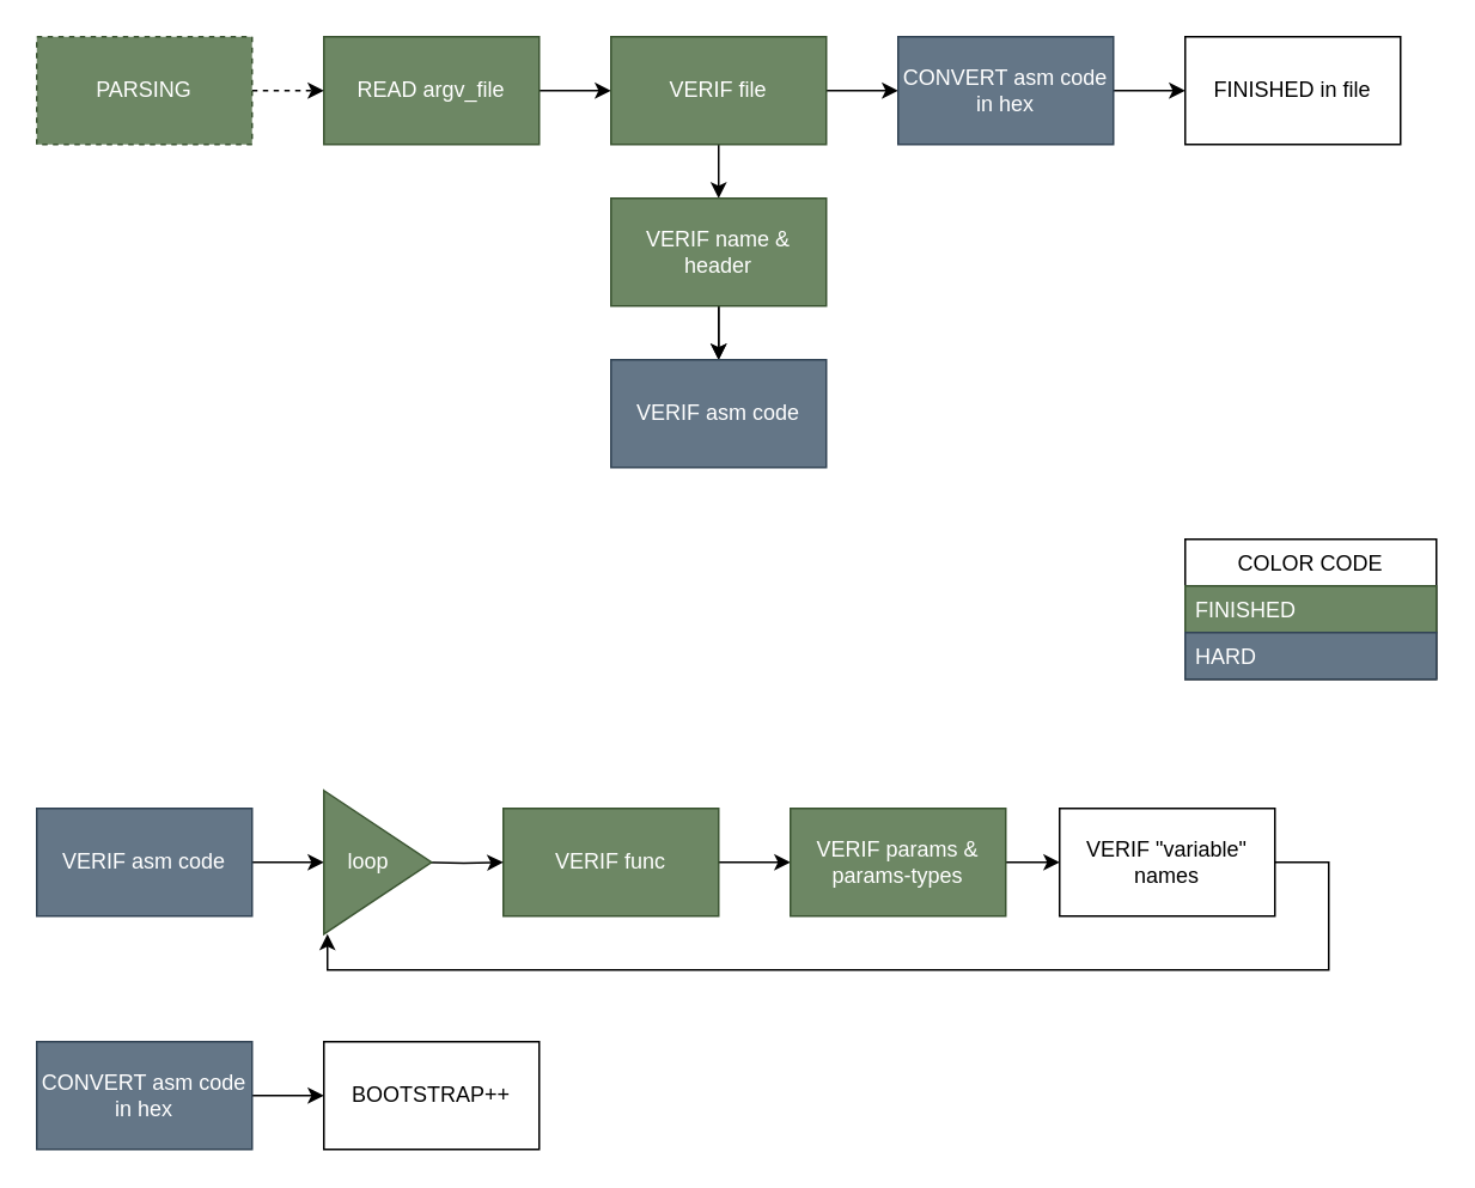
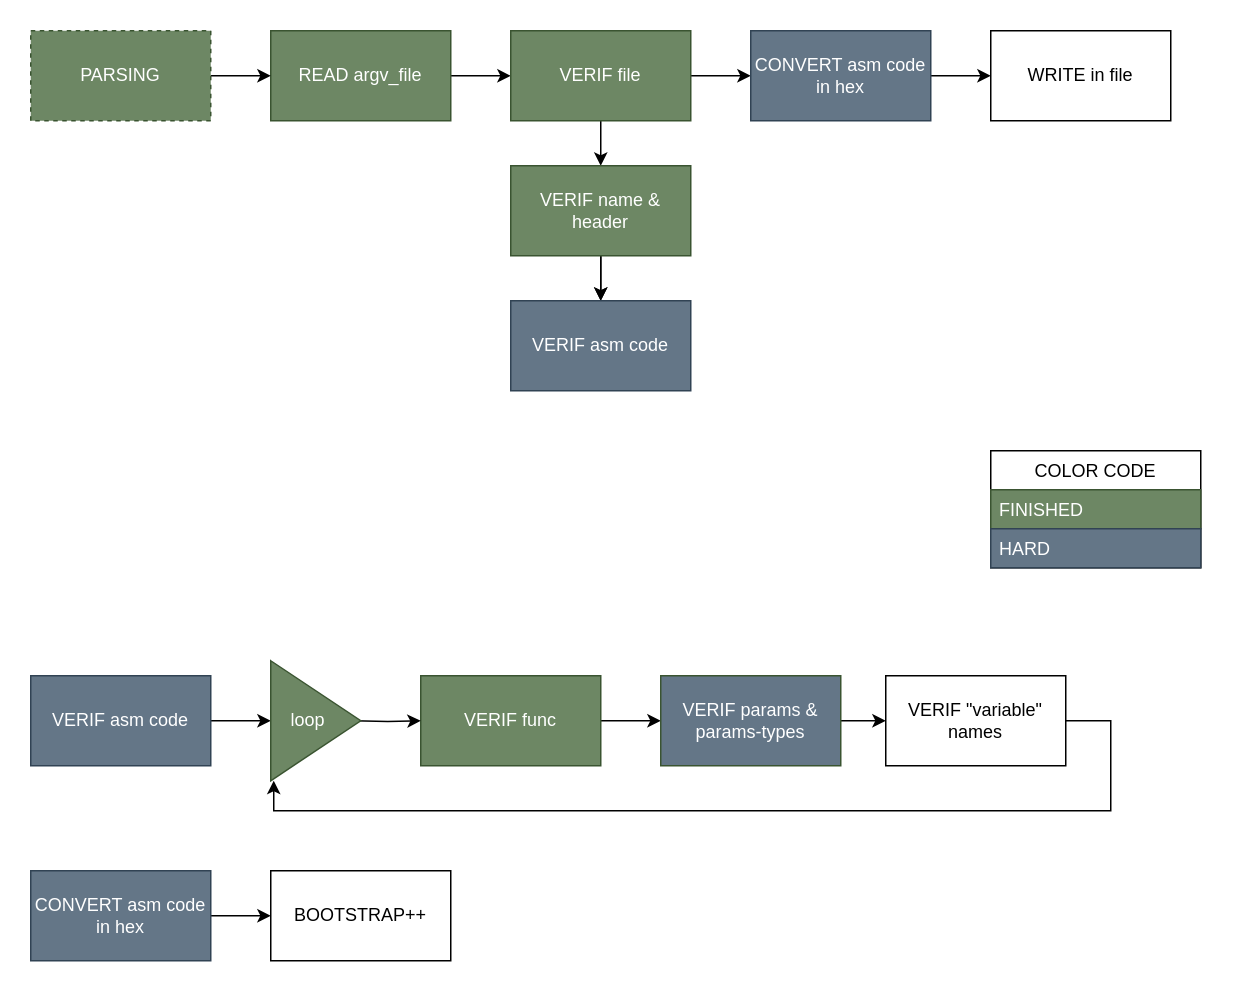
  <mxCell id="0" />
  <mxCell id="1" parent="0" />
  <mxCell id="2" value="" style="edgeStyle=orthogonalEdgeStyle;rounded=0;orthogonalLoop=1;jettySize=auto;html=1;" parent="1" source="3" target="8" edge="1"><mxGeometry relative="1" as="geometry" /></mxCell>
  <mxCell id="3" value="READ argv_file" style="rounded=0;whiteSpace=wrap;html=1;fillColor=#6d8764;strokeColor=#3A5431;fontColor=#ffffff;" parent="1" vertex="1"><mxGeometry x="180" y="20" width="120" height="60" as="geometry" /></mxCell>
- <mxCell id="4" value="" style="edgeStyle=orthogonalEdgeStyle;rounded=0;orthogonalLoop=1;jettySize=auto;html=1;dashed=1;" parent="1" source="5" target="3" edge="1"><mxGeometry relative="1" as="geometry" /></mxCell>
+ <mxCell id="4" value="" style="edgeStyle=orthogonalEdgeStyle;rounded=0;orthogonalLoop=1;jettySize=auto;html=1;" parent="1" source="5" target="3" edge="1"><mxGeometry relative="1" as="geometry" /></mxCell>
  <mxCell id="5" value="PARSING" style="rounded=0;whiteSpace=wrap;html=1;fillColor=#6d8764;strokeColor=#3A5431;fontColor=#ffffff;dashed=1;" parent="1" vertex="1"><mxGeometry x="20" y="20" width="120" height="60" as="geometry" /></mxCell>
  <mxCell id="6" value="" style="edgeStyle=orthogonalEdgeStyle;rounded=0;orthogonalLoop=1;jettySize=auto;html=1;" parent="1" source="8" target="11" edge="1"><mxGeometry relative="1" as="geometry" /></mxCell>
  <mxCell id="7" value="" style="edgeStyle=orthogonalEdgeStyle;rounded=0;orthogonalLoop=1;jettySize=auto;html=1;" parent="1" source="8" target="14" edge="1"><mxGeometry relative="1" as="geometry" /></mxCell>
  <mxCell id="8" value="VERIF file" style="rounded=0;whiteSpace=wrap;html=1;fillColor=#6d8764;strokeColor=#3A5431;fontColor=#ffffff;" parent="1" vertex="1"><mxGeometry x="340" y="20" width="120" height="60" as="geometry" /></mxCell>
  <mxCell id="9" value="" style="edgeStyle=orthogonalEdgeStyle;rounded=0;orthogonalLoop=1;jettySize=auto;html=1;" parent="1" source="11" target="12" edge="1"><mxGeometry relative="1" as="geometry" /></mxCell>
  <mxCell id="10" value="" style="edgeStyle=orthogonalEdgeStyle;rounded=0;orthogonalLoop=1;jettySize=auto;html=1;" parent="1" source="11" target="12" edge="1"><mxGeometry relative="1" as="geometry" /></mxCell>
  <mxCell id="11" value="VERIF name &amp;amp; header" style="rounded=0;whiteSpace=wrap;html=1;fillColor=#6d8764;strokeColor=#3A5431;fontColor=#ffffff;" parent="1" vertex="1"><mxGeometry x="340" y="110" width="120" height="60" as="geometry" /></mxCell>
  <mxCell id="12" value="VERIF asm code" style="rounded=0;whiteSpace=wrap;html=1;fillColor=#647687;strokeColor=#314354;fontColor=#ffffff;" parent="1" vertex="1"><mxGeometry x="340" y="200" width="120" height="60" as="geometry" /></mxCell>
  <mxCell id="13" value="" style="edgeStyle=orthogonalEdgeStyle;rounded=0;orthogonalLoop=1;jettySize=auto;html=1;" parent="1" source="14" target="15" edge="1"><mxGeometry relative="1" as="geometry" /></mxCell>
  <mxCell id="14" value="&lt;div&gt;CONVERT asm code&lt;br&gt;&lt;/div&gt;&lt;div&gt;in hex&lt;br&gt;&lt;/div&gt;" style="rounded=0;whiteSpace=wrap;html=1;fillColor=#647687;strokeColor=#314354;fontColor=#ffffff;" parent="1" vertex="1"><mxGeometry x="500" y="20" width="120" height="60" as="geometry" /></mxCell>
- <mxCell id="15" value="FINISHED in file" style="rounded=0;whiteSpace=wrap;html=1;" parent="1" vertex="1"><mxGeometry x="660" y="20" width="120" height="60" as="geometry" /></mxCell>
+ <mxCell id="15" value="WRITE in file" style="rounded=0;whiteSpace=wrap;html=1;" parent="1" vertex="1"><mxGeometry x="660" y="20" width="120" height="60" as="geometry" /></mxCell>
  <mxCell id="16" value="" style="edgeStyle=orthogonalEdgeStyle;rounded=0;orthogonalLoop=1;jettySize=auto;html=1;" parent="1" source="17" target="27" edge="1"><mxGeometry relative="1" as="geometry" /></mxCell>
  <mxCell id="17" value="VERIF asm code" style="rounded=0;whiteSpace=wrap;html=1;fillColor=#647687;strokeColor=#314354;fontColor=#ffffff;" parent="1" vertex="1"><mxGeometry x="20" y="450" width="120" height="60" as="geometry" /></mxCell>
  <mxCell id="18" value="" style="edgeStyle=orthogonalEdgeStyle;rounded=0;orthogonalLoop=1;jettySize=auto;html=1;" parent="1" source="19" target="20" edge="1"><mxGeometry relative="1" as="geometry" /></mxCell>
  <mxCell id="19" value="&lt;div&gt;CONVERT asm code&lt;br&gt;&lt;/div&gt;&lt;div&gt;in hex&lt;br&gt;&lt;/div&gt;" style="rounded=0;whiteSpace=wrap;html=1;fillColor=#647687;strokeColor=#314354;fontColor=#ffffff;" parent="1" vertex="1"><mxGeometry x="20" y="580" width="120" height="60" as="geometry" /></mxCell>
  <mxCell id="20" value="BOOTSTRAP++" style="rounded=0;whiteSpace=wrap;html=1;" parent="1" vertex="1"><mxGeometry x="180" y="580" width="120" height="60" as="geometry" /></mxCell>
  <mxCell id="21" value="" style="edgeStyle=orthogonalEdgeStyle;rounded=0;orthogonalLoop=1;jettySize=auto;html=1;" parent="1" source="22" target="25" edge="1"><mxGeometry relative="1" as="geometry" /></mxCell>
  <mxCell id="22" value="VERIF func" style="rounded=0;whiteSpace=wrap;html=1;fillColor=#6d8764;strokeColor=#3A5431;fontColor=#ffffff;" parent="1" vertex="1"><mxGeometry x="280" y="450" width="120" height="60" as="geometry" /></mxCell>
  <mxCell id="23" style="edgeStyle=orthogonalEdgeStyle;rounded=0;orthogonalLoop=1;jettySize=auto;html=1;entryX=0.033;entryY=1;entryDx=0;entryDy=0;entryPerimeter=0;" parent="1" source="31" target="27" edge="1"><mxGeometry relative="1" as="geometry"><Array as="points"><mxPoint x="740" y="480" /><mxPoint x="740" y="540" /><mxPoint x="182" y="540" /></Array></mxGeometry></mxCell>
  <mxCell id="24" value="" style="edgeStyle=orthogonalEdgeStyle;rounded=0;orthogonalLoop=1;jettySize=auto;html=1;" edge="1" parent="1" source="25" target="31"><mxGeometry relative="1" as="geometry" /></mxCell>
- <mxCell id="25" value="VERIF params &amp;amp; params-types" style="rounded=0;whiteSpace=wrap;html=1;fillColor=#6d8764;strokeColor=#3A5431;fontColor=#ffffff;" parent="1" vertex="1"><mxGeometry x="440" y="450" width="120" height="60" as="geometry" /></mxCell>
+ <mxCell id="25" value="VERIF params &amp;amp; params-types" style="rounded=0;whiteSpace=wrap;html=1;fillColor=#647687;strokeColor=#3A5431;fontColor=#ffffff;" parent="1" vertex="1"><mxGeometry x="440" y="450" width="120" height="60" as="geometry" /></mxCell>
  <mxCell id="26" value="" style="edgeStyle=orthogonalEdgeStyle;rounded=0;orthogonalLoop=1;jettySize=auto;html=1;" parent="1" target="22" edge="1"><mxGeometry relative="1" as="geometry"><mxPoint x="235" y="480" as="sourcePoint" /></mxGeometry></mxCell>
  <mxCell id="27" value="&lt;div&gt;loop&amp;nbsp;&amp;nbsp;&amp;nbsp; &lt;br&gt;&lt;/div&gt;" style="triangle;whiteSpace=wrap;html=1;fillColor=#6d8764;strokeColor=#3A5431;fontColor=#ffffff;" parent="1" vertex="1"><mxGeometry x="180" y="440" width="60" height="80" as="geometry" /></mxCell>
  <mxCell id="28" value="COLOR CODE" style="swimlane;fontStyle=0;childLayout=stackLayout;horizontal=1;startSize=26;fillColor=none;horizontalStack=0;resizeParent=1;resizeParentMax=0;resizeLast=0;collapsible=1;marginBottom=0;" parent="1" vertex="1"><mxGeometry x="660" y="300" width="140" height="78" as="geometry" /></mxCell>
  <mxCell id="29" value="FINISHED" style="text;strokeColor=#3A5431;fillColor=#6d8764;align=left;verticalAlign=top;spacingLeft=4;spacingRight=4;overflow=hidden;rotatable=0;points=[[0,0.5],[1,0.5]];portConstraint=eastwest;fontColor=#ffffff;" parent="28" vertex="1"><mxGeometry y="26" width="140" height="26" as="geometry" /></mxCell>
  <mxCell id="30" value="HARD" style="text;strokeColor=#314354;fillColor=#647687;align=left;verticalAlign=top;spacingLeft=4;spacingRight=4;overflow=hidden;rotatable=0;points=[[0,0.5],[1,0.5]];portConstraint=eastwest;fontColor=#ffffff;" parent="28" vertex="1"><mxGeometry y="52" width="140" height="26" as="geometry" /></mxCell>
  <mxCell id="31" value="VERIF &quot;variable&quot; names" style="rounded=0;whiteSpace=wrap;html=1;" vertex="1" parent="1"><mxGeometry x="590" y="450" width="120" height="60" as="geometry" /></mxCell>
